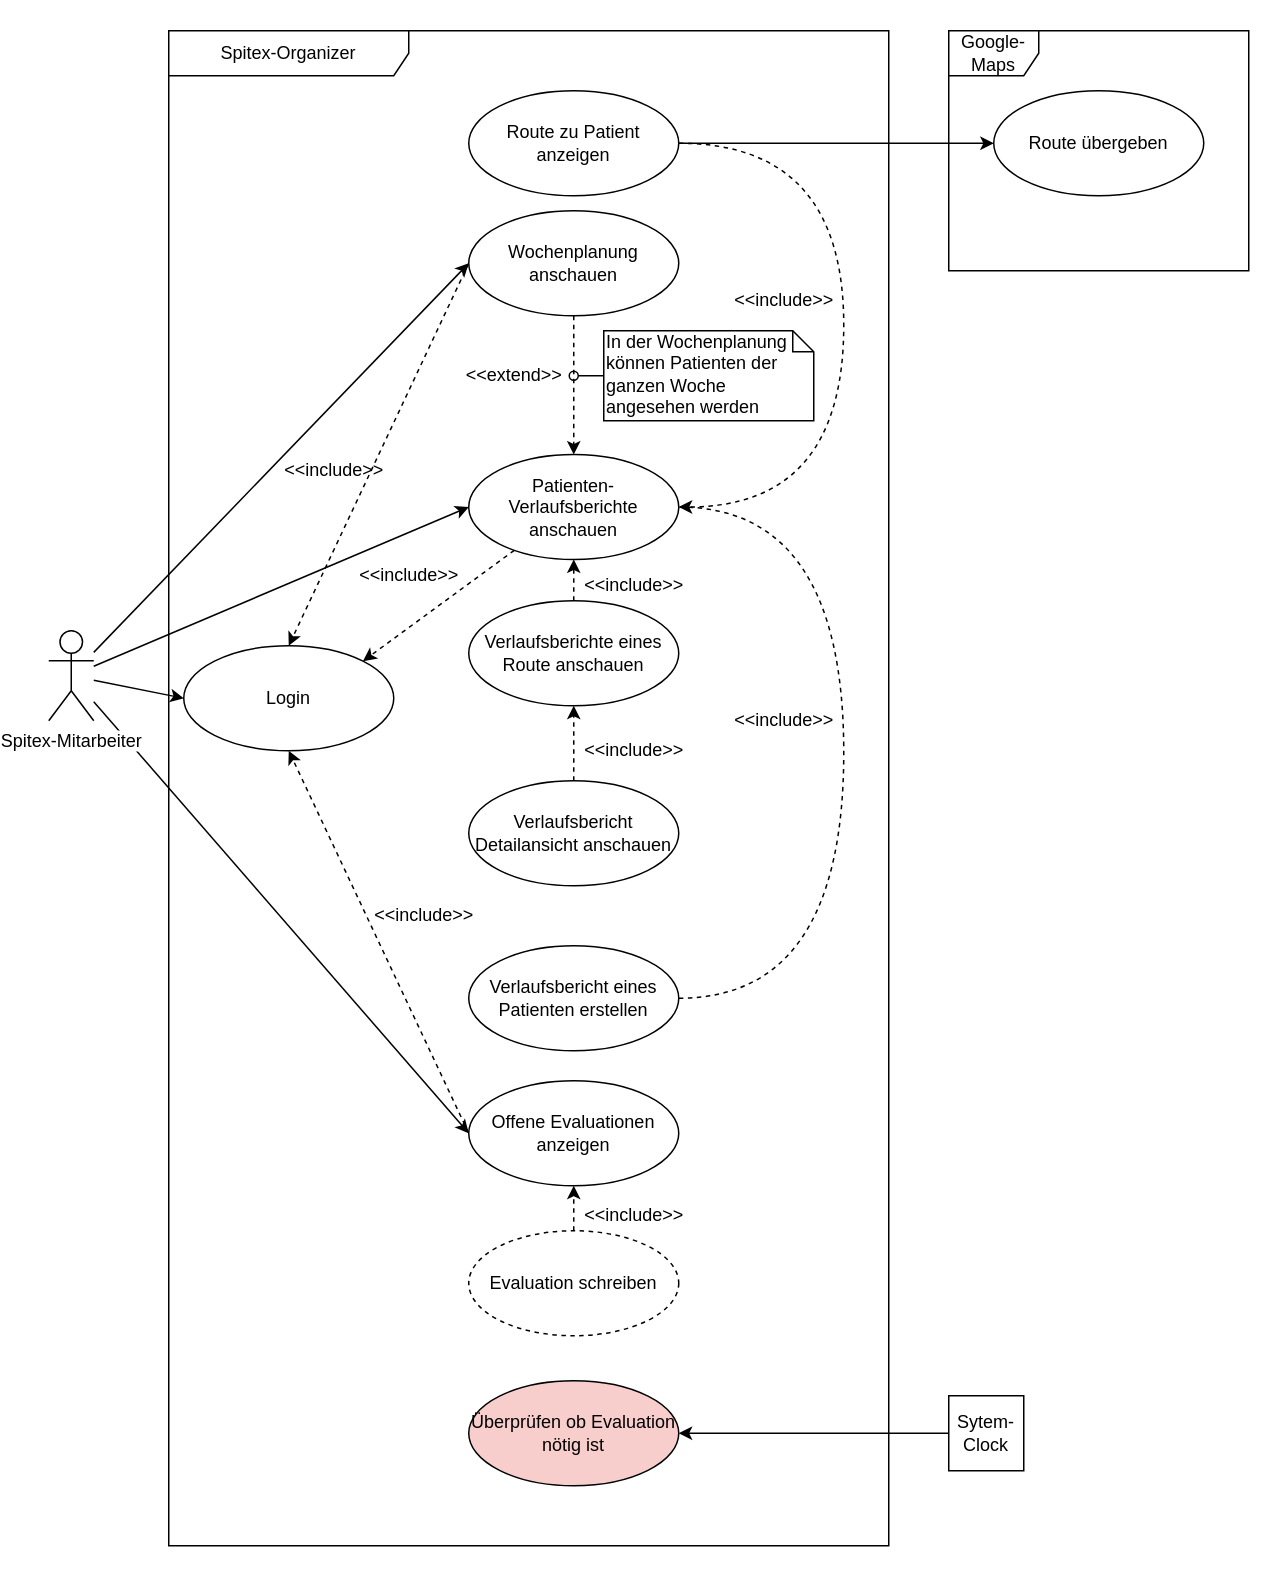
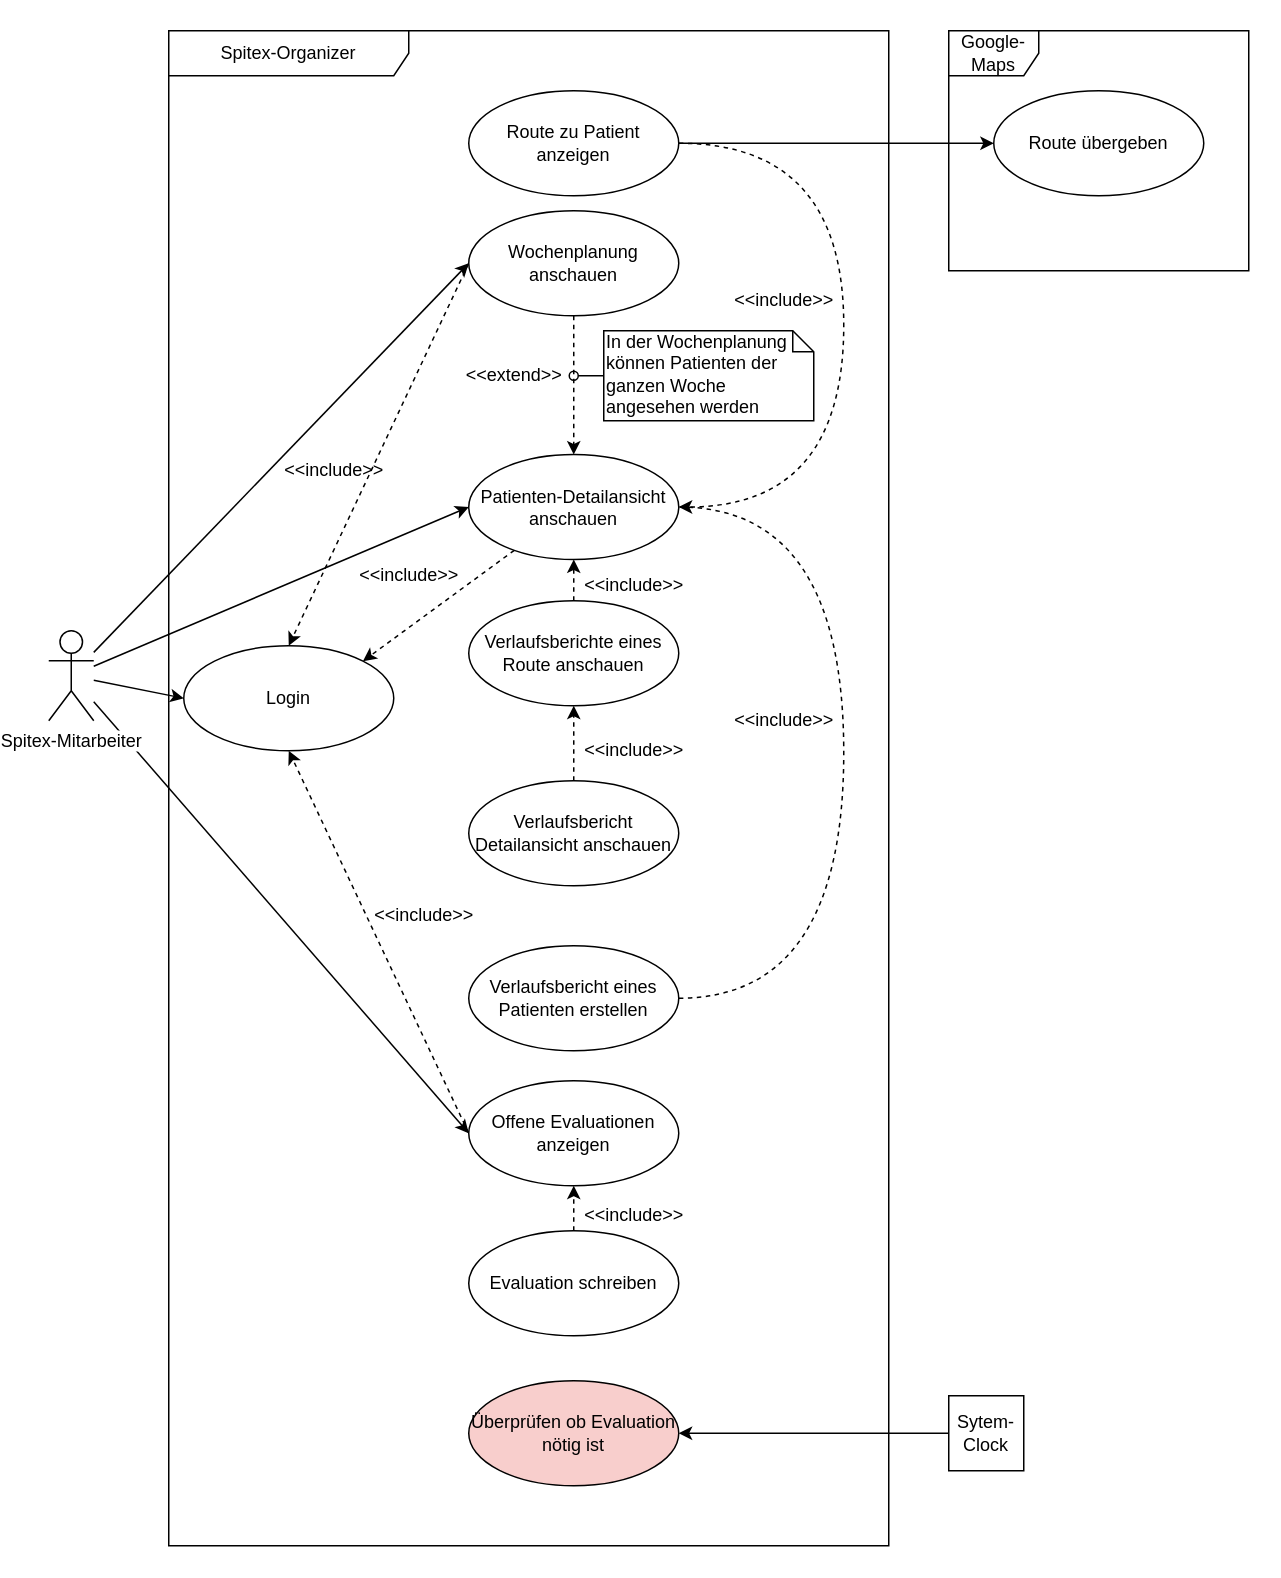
  <mxCell id="0" />
  <mxCell id="1" parent="0" />
  <mxCell id="2" style="edgeStyle=none;rounded=0;jumpStyle=none;orthogonalLoop=1;jettySize=auto;html=1;entryX=0;entryY=0.5;entryDx=0;entryDy=0;strokeColor=#000000;" parent="1" source="6" target="12" edge="1"><mxGeometry relative="1" as="geometry" /></mxCell>
  <mxCell id="3" style="edgeStyle=none;rounded=0;jumpStyle=none;orthogonalLoop=1;jettySize=auto;html=1;entryX=0;entryY=0.5;entryDx=0;entryDy=0;strokeColor=#000000;" parent="1" source="6" target="10" edge="1"><mxGeometry relative="1" as="geometry" /></mxCell>
  <mxCell id="4" style="rounded=0;comic=0;jumpStyle=none;orthogonalLoop=1;jettySize=auto;html=1;entryX=0;entryY=0.5;entryDx=0;entryDy=0;strokeColor=#000000;" parent="1" source="6" target="24" edge="1"><mxGeometry relative="1" as="geometry" /></mxCell>
  <mxCell id="5" style="edgeStyle=none;rounded=0;orthogonalLoop=1;jettySize=auto;html=1;entryX=0;entryY=0.5;entryDx=0;entryDy=0;" edge="1" parent="1" source="6" target="39"><mxGeometry relative="1" as="geometry" /></mxCell>
  <mxCell id="6" value="Spitex-Mitarbeiter" style="shape=umlActor;verticalLabelPosition=bottom;labelBackgroundColor=#ffffff;verticalAlign=top;html=1;outlineConnect=0;" parent="1" vertex="1"><mxGeometry x="20" y="420" width="30" height="60" as="geometry" /></mxCell>
  <mxCell id="7" value="Spitex-Organizer" style="shape=umlFrame;whiteSpace=wrap;html=1;width=160;height=30;" parent="1" vertex="1"><mxGeometry x="100" y="20" width="480" height="1010" as="geometry" /></mxCell>
  <mxCell id="8" style="edgeStyle=none;rounded=0;jumpStyle=none;orthogonalLoop=1;jettySize=auto;html=1;entryX=0.5;entryY=0;entryDx=0;entryDy=0;dashed=1;comic=0;" parent="1" source="10" target="12" edge="1"><mxGeometry relative="1" as="geometry" /></mxCell>
  <mxCell id="9" style="edgeStyle=none;rounded=0;orthogonalLoop=1;jettySize=auto;html=1;entryX=0.5;entryY=0;entryDx=0;entryDy=0;dashed=1;exitX=0;exitY=0.5;exitDx=0;exitDy=0;" edge="1" parent="1" source="10" target="39"><mxGeometry relative="1" as="geometry" /></mxCell>
  <mxCell id="10" value="Wochenplanung anschauen" style="ellipse;whiteSpace=wrap;html=1;" parent="1" vertex="1"><mxGeometry x="300" y="140" width="140" height="70" as="geometry" /></mxCell>
  <mxCell id="11" style="rounded=0;orthogonalLoop=1;jettySize=auto;html=1;entryX=1;entryY=0;entryDx=0;entryDy=0;dashed=1;" edge="1" parent="1" source="12" target="39"><mxGeometry relative="1" as="geometry" /></mxCell>
- <mxCell id="12" value="Patienten-Verlaufsberichte&lt;br&gt;anschauen&lt;br&gt;" style="ellipse;whiteSpace=wrap;html=1;" parent="1" vertex="1"><mxGeometry x="300" y="302.5" width="140" height="70" as="geometry" /></mxCell>
+ <mxCell id="12" value="Patienten-Detailansicht&lt;br&gt;anschauen&lt;br&gt;" style="ellipse;whiteSpace=wrap;html=1;" parent="1" vertex="1"><mxGeometry x="300" y="302.5" width="140" height="70" as="geometry" /></mxCell>
  <mxCell id="13" value="&amp;lt;&amp;lt;extend&amp;gt;&amp;gt;" style="text;html=1;resizable=0;autosize=1;align=center;verticalAlign=middle;points=[];fillColor=none;strokeColor=none;rounded=0;" parent="1" vertex="1"><mxGeometry x="290" y="240" width="80" height="20" as="geometry" /></mxCell>
  <mxCell id="14" style="edgeStyle=none;rounded=0;comic=0;jumpStyle=none;orthogonalLoop=1;jettySize=auto;html=1;entryX=0.5;entryY=1;entryDx=0;entryDy=0;dashed=1;strokeColor=#000000;" parent="1" source="15" target="12" edge="1"><mxGeometry relative="1" as="geometry" /></mxCell>
  <mxCell id="15" value="Verlaufsberichte eines Route anschauen" style="ellipse;whiteSpace=wrap;html=1;" parent="1" vertex="1"><mxGeometry x="300" y="400" width="140" height="70" as="geometry" /></mxCell>
  <mxCell id="16" style="edgeStyle=none;rounded=0;comic=0;jumpStyle=none;orthogonalLoop=1;jettySize=auto;html=1;entryX=0.5;entryY=1;entryDx=0;entryDy=0;dashed=1;strokeColor=#000000;" parent="1" source="17" target="15" edge="1"><mxGeometry relative="1" as="geometry" /></mxCell>
  <mxCell id="17" value="Verlaufsbericht Detailansicht anschauen" style="ellipse;whiteSpace=wrap;html=1;" parent="1" vertex="1"><mxGeometry x="300" y="520" width="140" height="70" as="geometry" /></mxCell>
  <mxCell id="18" value="" style="edgeStyle=orthogonalEdgeStyle;rounded=0;comic=0;jumpStyle=none;orthogonalLoop=1;jettySize=auto;html=1;dashed=1;strokeColor=#000000;entryX=1;entryY=0.5;entryDx=0;entryDy=0;elbow=vertical;curved=1;endArrow=none;" parent="1" source="19" target="12" edge="1"><mxGeometry relative="1" as="geometry"><mxPoint x="520" y="665" as="targetPoint" /><Array as="points"><mxPoint x="550" y="665" /><mxPoint x="550" y="338" /></Array></mxGeometry></mxCell>
  <mxCell id="19" value="Verlaufsbericht eines Patienten erstellen" style="ellipse;whiteSpace=wrap;html=1;" parent="1" vertex="1"><mxGeometry x="300" y="630" width="140" height="70" as="geometry" /></mxCell>
  <mxCell id="20" style="edgeStyle=orthogonalEdgeStyle;curved=1;rounded=0;comic=0;jumpStyle=none;orthogonalLoop=1;jettySize=auto;html=1;entryX=1;entryY=0.5;entryDx=0;entryDy=0;dashed=1;strokeColor=#000000;" parent="1" source="22" target="12" edge="1"><mxGeometry relative="1" as="geometry"><Array as="points"><mxPoint x="550" y="95" /><mxPoint x="550" y="338" /></Array></mxGeometry></mxCell>
  <mxCell id="21" style="edgeStyle=none;rounded=0;comic=0;jumpStyle=none;orthogonalLoop=1;jettySize=auto;html=1;entryX=0;entryY=0.5;entryDx=0;entryDy=0;strokeColor=#000000;" parent="1" source="22" target="31" edge="1"><mxGeometry relative="1" as="geometry" /></mxCell>
  <mxCell id="22" value="Route zu Patient anzeigen" style="ellipse;whiteSpace=wrap;html=1;" parent="1" vertex="1"><mxGeometry x="300" y="60" width="140" height="70" as="geometry" /></mxCell>
  <mxCell id="23" style="edgeStyle=none;rounded=0;orthogonalLoop=1;jettySize=auto;html=1;entryX=0.5;entryY=1;entryDx=0;entryDy=0;dashed=1;exitX=0;exitY=0.5;exitDx=0;exitDy=0;" edge="1" parent="1" source="24" target="39"><mxGeometry relative="1" as="geometry" /></mxCell>
  <mxCell id="24" value="Offene Evaluationen anzeigen" style="ellipse;whiteSpace=wrap;html=1;" parent="1" vertex="1"><mxGeometry x="300" y="720" width="140" height="70" as="geometry" /></mxCell>
  <mxCell id="25" style="edgeStyle=none;rounded=0;comic=0;jumpStyle=none;orthogonalLoop=1;jettySize=auto;html=1;entryX=0.5;entryY=1;entryDx=0;entryDy=0;strokeColor=#000000;dashed=1;" parent="1" source="26" target="24" edge="1"><mxGeometry relative="1" as="geometry" /></mxCell>
- <mxCell id="26" value="Evaluation schreiben" style="ellipse;whiteSpace=wrap;html=1;dashed=1;" parent="1" vertex="1"><mxGeometry x="300" y="820" width="140" height="70" as="geometry" /></mxCell>
+ <mxCell id="26" value="Evaluation schreiben" style="ellipse;whiteSpace=wrap;html=1;" parent="1" vertex="1"><mxGeometry x="300" y="820" width="140" height="70" as="geometry" /></mxCell>
  <mxCell id="27" value="Überprüfen ob Evaluation nötig ist" style="ellipse;whiteSpace=wrap;html=1;fillColor=#f8cecc;" parent="1" vertex="1"><mxGeometry x="300" y="920" width="140" height="70" as="geometry" /></mxCell>
  <mxCell id="28" style="edgeStyle=none;rounded=0;comic=0;jumpStyle=none;orthogonalLoop=1;jettySize=auto;html=1;entryX=1;entryY=0.5;entryDx=0;entryDy=0;strokeColor=#000000;" parent="1" source="29" target="27" edge="1"><mxGeometry relative="1" as="geometry" /></mxCell>
  <mxCell id="29" value="Sytem-Clock" style="whiteSpace=wrap;html=1;aspect=fixed;" parent="1" vertex="1"><mxGeometry x="620" y="930" width="50" height="50" as="geometry" /></mxCell>
  <mxCell id="30" value="Google-Maps" style="shape=umlFrame;whiteSpace=wrap;html=1;" parent="1" vertex="1"><mxGeometry x="620" y="20" width="200" height="160" as="geometry" /></mxCell>
  <mxCell id="31" value="Route übergeben" style="ellipse;whiteSpace=wrap;html=1;" parent="1" vertex="1"><mxGeometry x="650" y="60" width="140" height="70" as="geometry" /></mxCell>
  <mxCell id="32" value="&amp;lt;&amp;lt;include&amp;gt;&amp;gt;" style="text;html=1;resizable=0;autosize=1;align=center;verticalAlign=middle;points=[];fillColor=none;strokeColor=none;rounded=0;" parent="1" vertex="1"><mxGeometry x="370" y="380" width="80" height="20" as="geometry" /></mxCell>
  <mxCell id="33" value="&amp;lt;&amp;lt;include&amp;gt;&amp;gt;" style="text;html=1;resizable=0;autosize=1;align=center;verticalAlign=middle;points=[];fillColor=none;strokeColor=none;rounded=0;" parent="1" vertex="1"><mxGeometry x="470" y="470" width="80" height="20" as="geometry" /></mxCell>
  <mxCell id="34" value="&amp;lt;&amp;lt;include&amp;gt;&amp;gt;" style="text;html=1;resizable=0;autosize=1;align=center;verticalAlign=middle;points=[];fillColor=none;strokeColor=none;rounded=0;" parent="1" vertex="1"><mxGeometry x="470" y="190" width="80" height="20" as="geometry" /></mxCell>
  <mxCell id="35" value="&amp;lt;&amp;lt;include&amp;gt;&amp;gt;" style="text;html=1;resizable=0;autosize=1;align=center;verticalAlign=middle;points=[];fillColor=none;strokeColor=none;rounded=0;" parent="1" vertex="1"><mxGeometry x="370" y="490" width="80" height="20" as="geometry" /></mxCell>
  <mxCell id="36" value="&amp;lt;&amp;lt;include&amp;gt;&amp;gt;" style="text;html=1;resizable=0;autosize=1;align=center;verticalAlign=middle;points=[];fillColor=none;strokeColor=none;rounded=0;" parent="1" vertex="1"><mxGeometry x="370" y="800" width="80" height="20" as="geometry" /></mxCell>
  <mxCell id="37" style="edgeStyle=none;rounded=0;comic=0;jumpStyle=none;orthogonalLoop=1;jettySize=auto;html=1;exitX=0;exitY=0.5;exitDx=0;exitDy=0;exitPerimeter=0;strokeColor=#000000;endArrow=oval;endFill=0;" parent="1" source="38" target="13" edge="1"><mxGeometry relative="1" as="geometry" /></mxCell>
  <mxCell id="38" value="In der Wochenplanung können Patienten der ganzen Woche angesehen werden" style="shape=note;whiteSpace=wrap;html=1;size=14;verticalAlign=top;align=left;spacingTop=-6;" parent="1" vertex="1"><mxGeometry x="390" y="220" width="140" height="60" as="geometry" /></mxCell>
  <mxCell id="39" value="Login" style="ellipse;whiteSpace=wrap;html=1;" vertex="1" parent="1"><mxGeometry x="110" y="430" width="140" height="70" as="geometry" /></mxCell>
  <mxCell id="40" value="&amp;lt;&amp;lt;include&amp;gt;&amp;gt;" style="text;html=1;resizable=0;autosize=1;align=center;verticalAlign=middle;points=[];fillColor=none;strokeColor=none;rounded=0;" vertex="1" parent="1"><mxGeometry x="220" y="372.5" width="80" height="20" as="geometry" /></mxCell>
  <mxCell id="41" value="&amp;lt;&amp;lt;include&amp;gt;&amp;gt;" style="text;html=1;resizable=0;autosize=1;align=center;verticalAlign=middle;points=[];fillColor=none;strokeColor=none;rounded=0;" vertex="1" parent="1"><mxGeometry x="170" y="302.5" width="80" height="20" as="geometry" /></mxCell>
  <mxCell id="42" value="&amp;lt;&amp;lt;include&amp;gt;&amp;gt;" style="text;html=1;resizable=0;autosize=1;align=center;verticalAlign=middle;points=[];fillColor=none;strokeColor=none;rounded=0;" vertex="1" parent="1"><mxGeometry x="230" y="600" width="80" height="20" as="geometry" /></mxCell>
